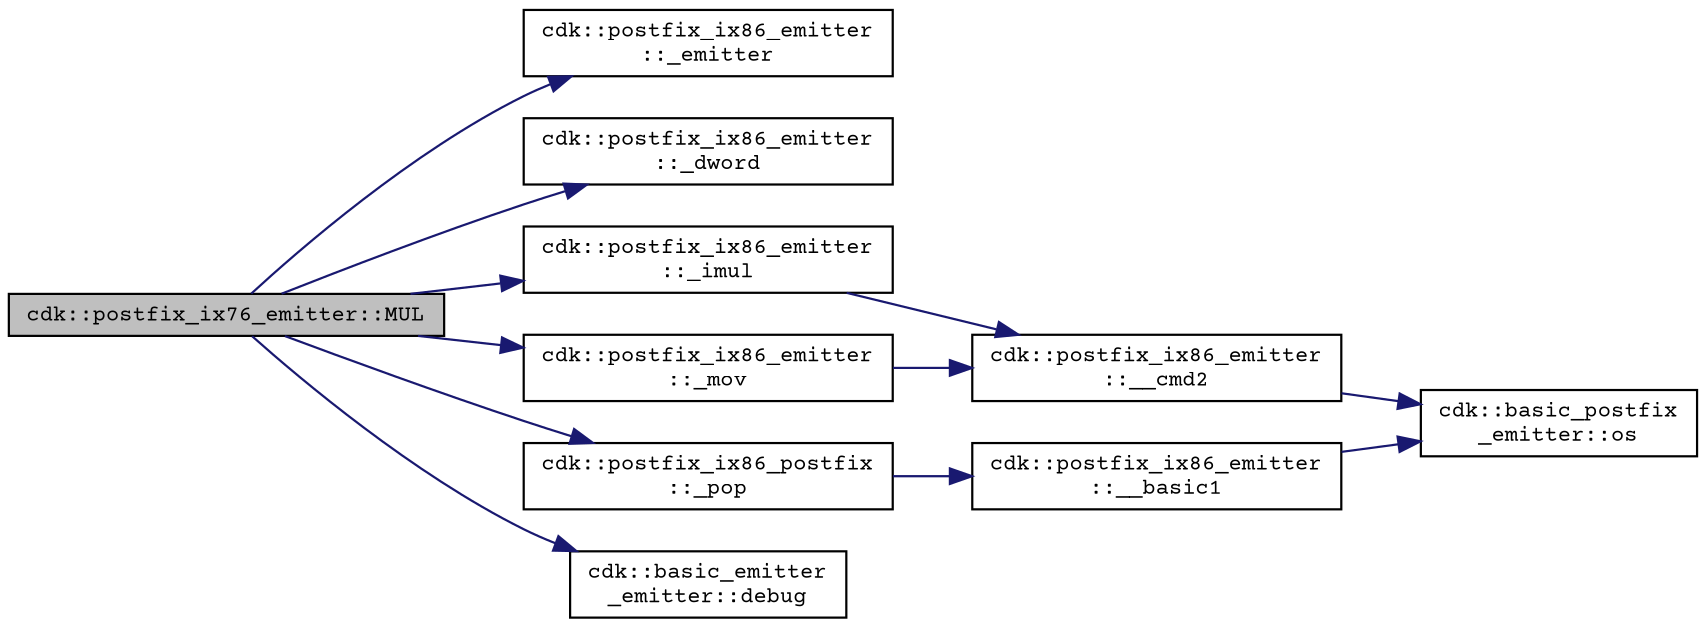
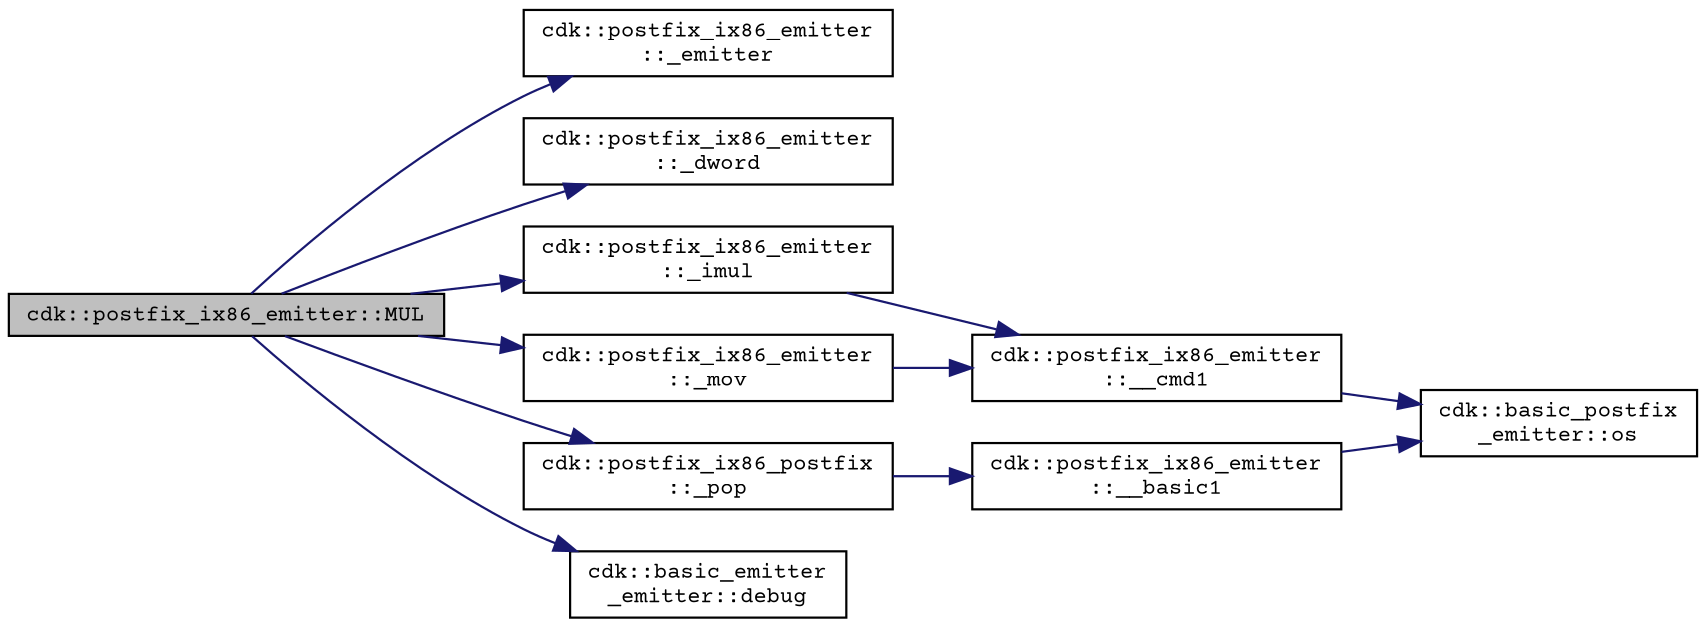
  digraph {
    fontname="Courier Prime"
    rankdir=LR
    node [color=black fillcolor=white fontname="Courier Prime" fontsize=10 shape=record style=filled]
    edge [color=midnightblue fontname="Courier Prime" fontsize=10 labelfontname=Helvetica labelfontsize=10 style=solid]
-   n1 [fillcolor=grey75 fontcolor=black height=0.2 label="cdk::postfix_ix76_emitter::MUL" width=0.4]
+   n1 [fillcolor=grey75 fontcolor=black height=0.2 label="cdk::postfix_ix86_emitter::MUL" width=0.4]
    n2 [height=0.2 label="cdk::postfix_ix86_emitter\l::_emitter" width=0.4]
    n3 [height=0.2 label="cdk::postfix_ix86_emitter\l::_dword" width=0.4]
    n4 [height=0.2 label="cdk::postfix_ix86_emitter\l::_imul" width=0.4]
    n5 [height=0.2 label="cdk::postfix_ix86_emitter\l::_mov" width=0.4]
    n6 [height=0.2 label="cdk::postfix_ix86_postfix\l::_pop" width=0.4]
    n7 [height=0.2 label="cdk::basic_emitter\l_emitter::debug" width=0.4]
-   n8 [height=0.2 label="cdk::postfix_ix86_emitter\l::__cmd2" width=0.4]
+   n8 [height=0.2 label="cdk::postfix_ix86_emitter\l::__cmd1" width=0.4]
    n9 [height=0.2 label="cdk::postfix_ix86_emitter\l::__basic1" width=0.4]
    n10 [height=0.2 label="cdk::basic_postfix\l_emitter::os" width=0.4]
    n1 -> n2
    n1 -> n3
    n1 -> n4
    n1 -> n5
    n1 -> n6
    n1 -> n7
    n4 -> n8
    n5 -> n8
    n6 -> n9
    n8 -> n10
    n9 -> n10
  }
